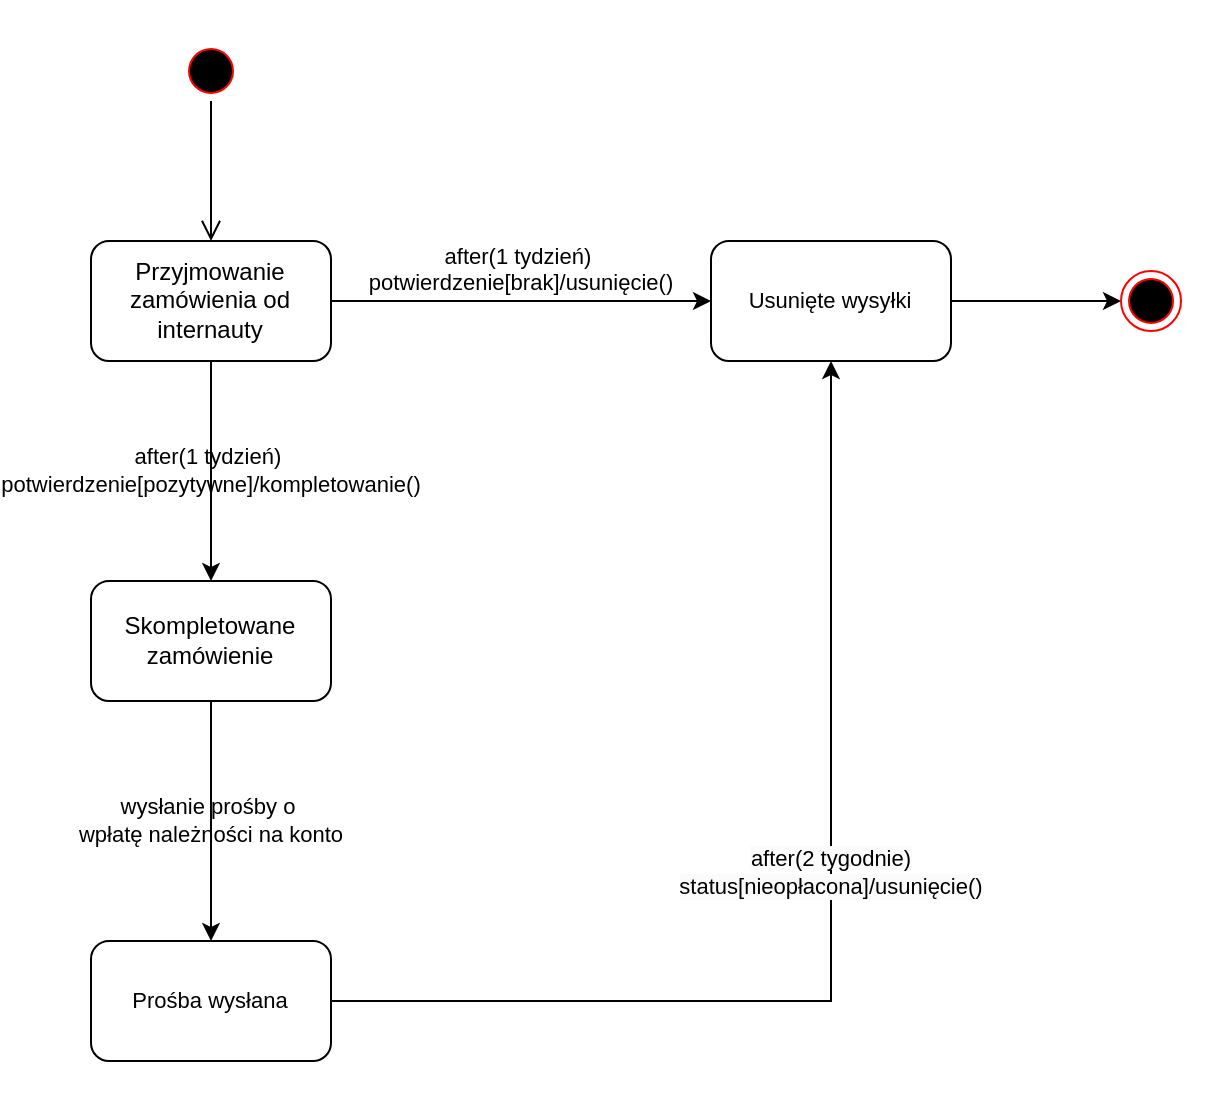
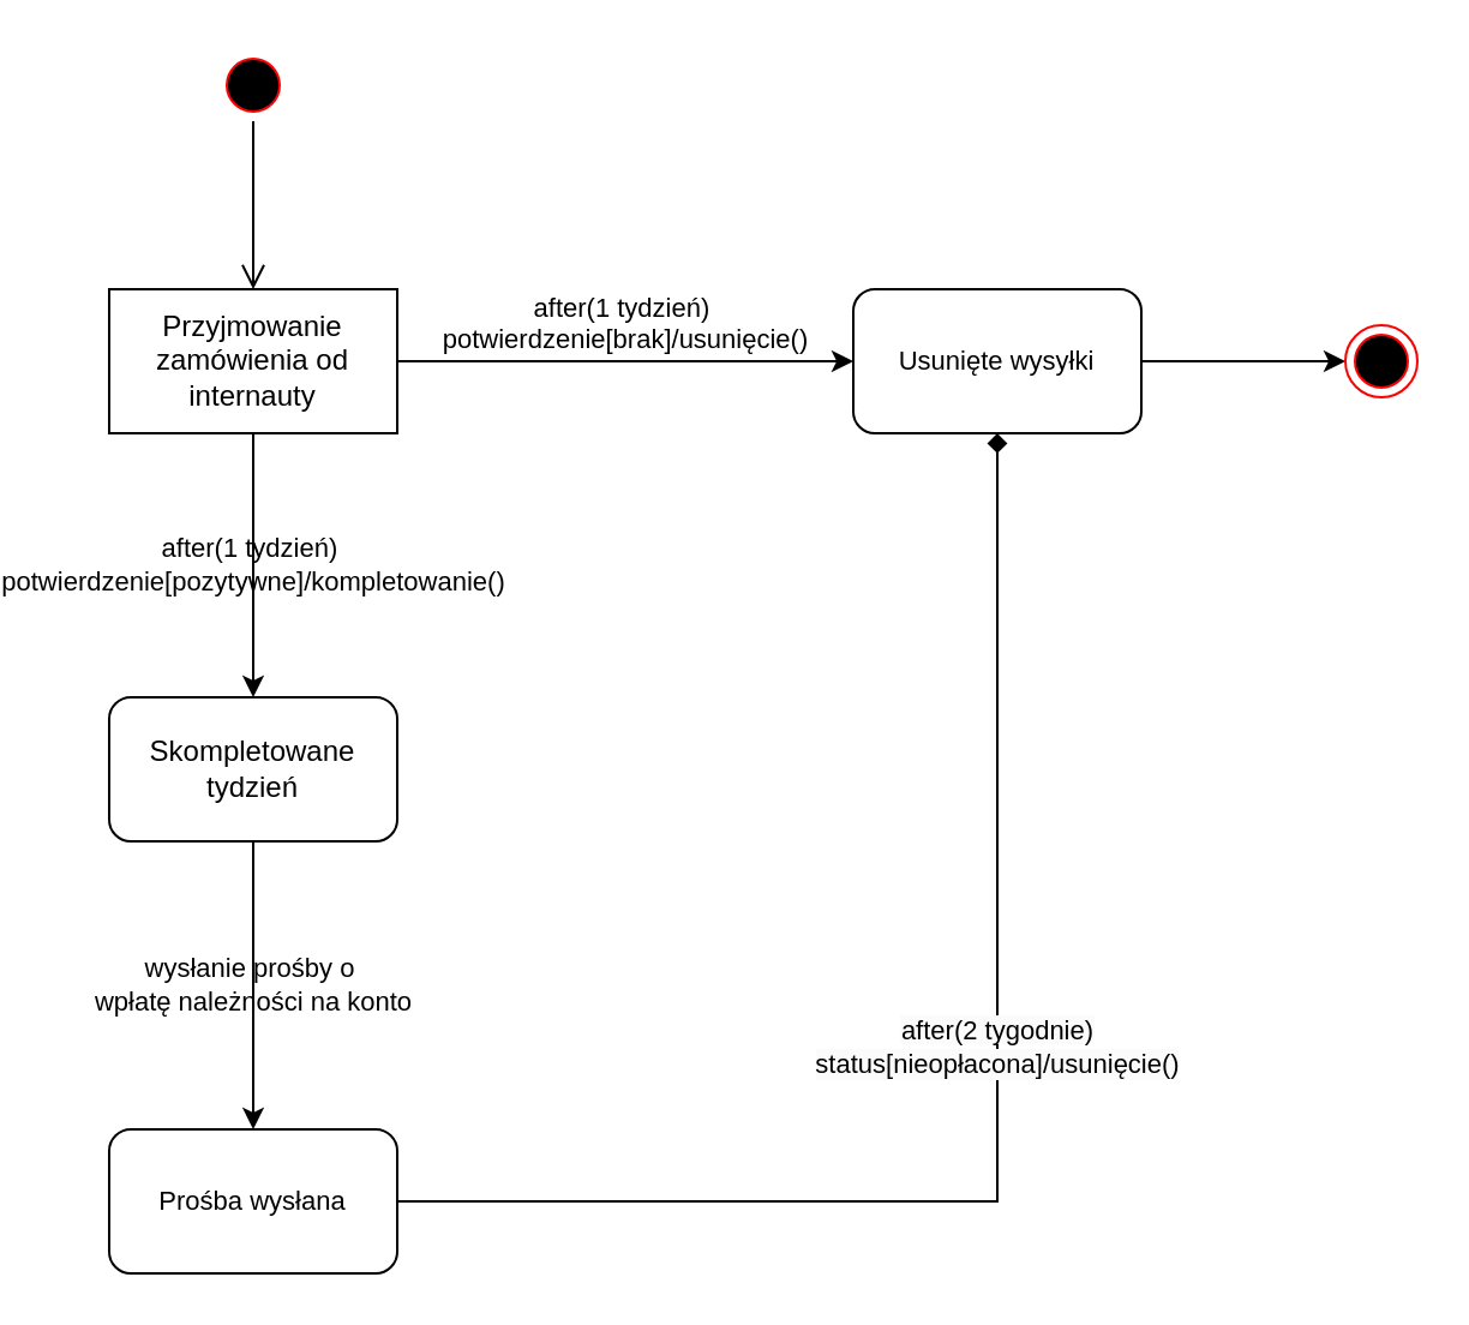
  <mxCell id="0" />
  <mxCell id="1" parent="0" />
  <mxCell id="2" value="" style="ellipse;html=1;shape=startState;fillColor=#000000;strokeColor=#ff0000;" vertex="1" parent="1"><mxGeometry x="65" y="20" width="30" height="30" as="geometry" /></mxCell>
  <mxCell id="3" value="" style="edgeStyle=orthogonalEdgeStyle;html=1;verticalAlign=bottom;endArrow=open;endSize=8;strokeColor=#000000;rounded=0;" edge="1" source="2" parent="1" target="5"><mxGeometry relative="1" as="geometry"><mxPoint x="80" y="110" as="targetPoint" /></mxGeometry></mxCell>
  <mxCell id="4" value="after(1 tydzień)&amp;nbsp;&lt;div&gt;potwierdzenie[pozytywne]/kompletowanie()&lt;/div&gt;" style="edgeStyle=orthogonalEdgeStyle;rounded=0;orthogonalLoop=1;jettySize=auto;html=1;labelBackgroundColor=none;" edge="1" parent="1" source="5" target="8"><mxGeometry relative="1" as="geometry"><mxPoint x="80" y="270" as="targetPoint" /></mxGeometry></mxCell>
- <mxCell id="5" value="Przyjmowanie zamówienia od internauty" style="rounded=1;whiteSpace=wrap;html=1;" vertex="1" parent="1"><mxGeometry x="20" y="120" width="120" height="60" as="geometry" /></mxCell>
+ <mxCell id="5" value="Przyjmowanie zamówienia od internauty" style="whiteSpace=wrap;html=1;rounded=0;" vertex="1" parent="1"><mxGeometry x="20" y="120" width="120" height="60" as="geometry" /></mxCell>
  <mxCell id="6" value="after(1 tydzień)&amp;nbsp;&lt;div&gt;potwierdzenie[brak]/usunięcie()&lt;/div&gt;" style="edgeStyle=orthogonalEdgeStyle;rounded=0;orthogonalLoop=1;jettySize=auto;html=1;strokeColor=default;align=center;verticalAlign=bottom;fontFamily=Helvetica;fontSize=11;fontColor=default;labelBackgroundColor=none;endArrow=classic;" edge="1" parent="1" source="5" target="12"><mxGeometry relative="1" as="geometry"><mxPoint x="260" y="300" as="targetPoint" /></mxGeometry></mxCell>
  <mxCell id="7" value="wysłanie prośby o&amp;nbsp;&lt;div&gt;wpłatę należności na konto&lt;/div&gt;" style="edgeStyle=orthogonalEdgeStyle;rounded=0;orthogonalLoop=1;jettySize=auto;html=1;labelBackgroundColor=none;" edge="1" parent="1" source="8" target="10"><mxGeometry relative="1" as="geometry"><mxPoint x="80" y="570" as="targetPoint" /><Array as="points"><mxPoint x="80" y="520" /><mxPoint x="81" y="520" /></Array></mxGeometry></mxCell>
- <mxCell id="8" value="Skompletowane zamówienie" style="rounded=1;whiteSpace=wrap;html=1;" vertex="1" parent="1"><mxGeometry x="20" y="290" width="120" height="60" as="geometry" /></mxCell>
- <mxCell id="9" value="&lt;br&gt;&lt;span style=&quot;color: rgb(0, 0, 0); font-family: Helvetica; font-size: 11px; font-style: normal; font-variant-ligatures: normal; font-variant-caps: normal; font-weight: 400; letter-spacing: normal; orphans: 2; text-align: center; text-indent: 0px; text-transform: none; widows: 2; word-spacing: 0px; -webkit-text-stroke-width: 0px; white-space: nowrap; background-color: rgb(251, 251, 251); text-decoration-thickness: initial; text-decoration-style: initial; text-decoration-color: initial; display: inline !important; float: none;&quot;&gt;after(2 tygodnie)&lt;/span&gt;&lt;div style=&quot;forced-color-adjust: none; color: rgb(0, 0, 0); font-family: Helvetica; font-size: 11px; font-style: normal; font-variant-ligatures: normal; font-variant-caps: normal; font-weight: 400; letter-spacing: normal; orphans: 2; text-align: center; text-indent: 0px; text-transform: none; widows: 2; word-spacing: 0px; -webkit-text-stroke-width: 0px; white-space: nowrap; background-color: rgb(251, 251, 251); text-decoration-thickness: initial; text-decoration-style: initial; text-decoration-color: initial;&quot;&gt;status[nieopłacona]/usunięcie()&lt;/div&gt;&lt;div&gt;&lt;br/&gt;&lt;/div&gt;" style="edgeStyle=orthogonalEdgeStyle;rounded=0;orthogonalLoop=1;jettySize=auto;html=1;strokeColor=default;align=center;verticalAlign=bottom;fontFamily=Helvetica;fontSize=11;fontColor=default;labelBackgroundColor=none;endArrow=classic;" edge="1" parent="1" source="10" target="12"><mxGeometry relative="1" as="geometry" /></mxCell>
+ <mxCell id="8" value="Skompletowane tydzień" style="rounded=1;whiteSpace=wrap;html=1;" vertex="1" parent="1"><mxGeometry x="20" y="290" width="120" height="60" as="geometry" /></mxCell>
+ <mxCell id="9" value="&lt;br&gt;&lt;span style=&quot;color: rgb(0, 0, 0); font-family: Helvetica; font-size: 11px; font-style: normal; font-variant-ligatures: normal; font-variant-caps: normal; font-weight: 400; letter-spacing: normal; orphans: 2; text-align: center; text-indent: 0px; text-transform: none; widows: 2; word-spacing: 0px; -webkit-text-stroke-width: 0px; white-space: nowrap; background-color: rgb(251, 251, 251); text-decoration-thickness: initial; text-decoration-style: initial; text-decoration-color: initial; display: inline !important; float: none;&quot;&gt;after(2 tygodnie)&lt;/span&gt;&lt;div style=&quot;forced-color-adjust: none; color: rgb(0, 0, 0); font-family: Helvetica; font-size: 11px; font-style: normal; font-variant-ligatures: normal; font-variant-caps: normal; font-weight: 400; letter-spacing: normal; orphans: 2; text-align: center; text-indent: 0px; text-transform: none; widows: 2; word-spacing: 0px; -webkit-text-stroke-width: 0px; white-space: nowrap; background-color: rgb(251, 251, 251); text-decoration-thickness: initial; text-decoration-style: initial; text-decoration-color: initial;&quot;&gt;status[nieopłacona]/usunięcie()&lt;/div&gt;&lt;div&gt;&lt;br/&gt;&lt;/div&gt;" style="edgeStyle=orthogonalEdgeStyle;rounded=0;orthogonalLoop=1;jettySize=auto;html=1;strokeColor=default;align=center;verticalAlign=bottom;fontFamily=Helvetica;fontSize=11;fontColor=default;labelBackgroundColor=none;endArrow=diamond;" edge="1" parent="1" source="10" target="12"><mxGeometry relative="1" as="geometry" /></mxCell>
  <mxCell id="10" value="Prośba wysłana" style="rounded=1;whiteSpace=wrap;html=1;fontFamily=Helvetica;fontSize=11;fontColor=default;labelBackgroundColor=none;" vertex="1" parent="1"><mxGeometry x="20" y="470" width="120" height="60" as="geometry" /></mxCell>
  <mxCell id="11" style="edgeStyle=orthogonalEdgeStyle;rounded=0;orthogonalLoop=1;jettySize=auto;html=1;strokeColor=default;align=center;verticalAlign=bottom;fontFamily=Helvetica;fontSize=11;fontColor=default;labelBackgroundColor=none;endArrow=classic;" edge="1" parent="1" source="12" target="13"><mxGeometry relative="1" as="geometry" /></mxCell>
  <mxCell id="12" value="Usunięte wysyłki" style="rounded=1;whiteSpace=wrap;html=1;fontFamily=Helvetica;fontSize=11;fontColor=default;labelBackgroundColor=none;" vertex="1" parent="1"><mxGeometry x="330" y="120" width="120" height="60" as="geometry" /></mxCell>
  <mxCell id="13" value="" style="ellipse;html=1;shape=endState;fillColor=#000000;strokeColor=#ff0000;fontFamily=Helvetica;fontSize=11;fontColor=default;labelBackgroundColor=none;" vertex="1" parent="1"><mxGeometry x="535" y="135" width="30" height="30" as="geometry" /></mxCell>
